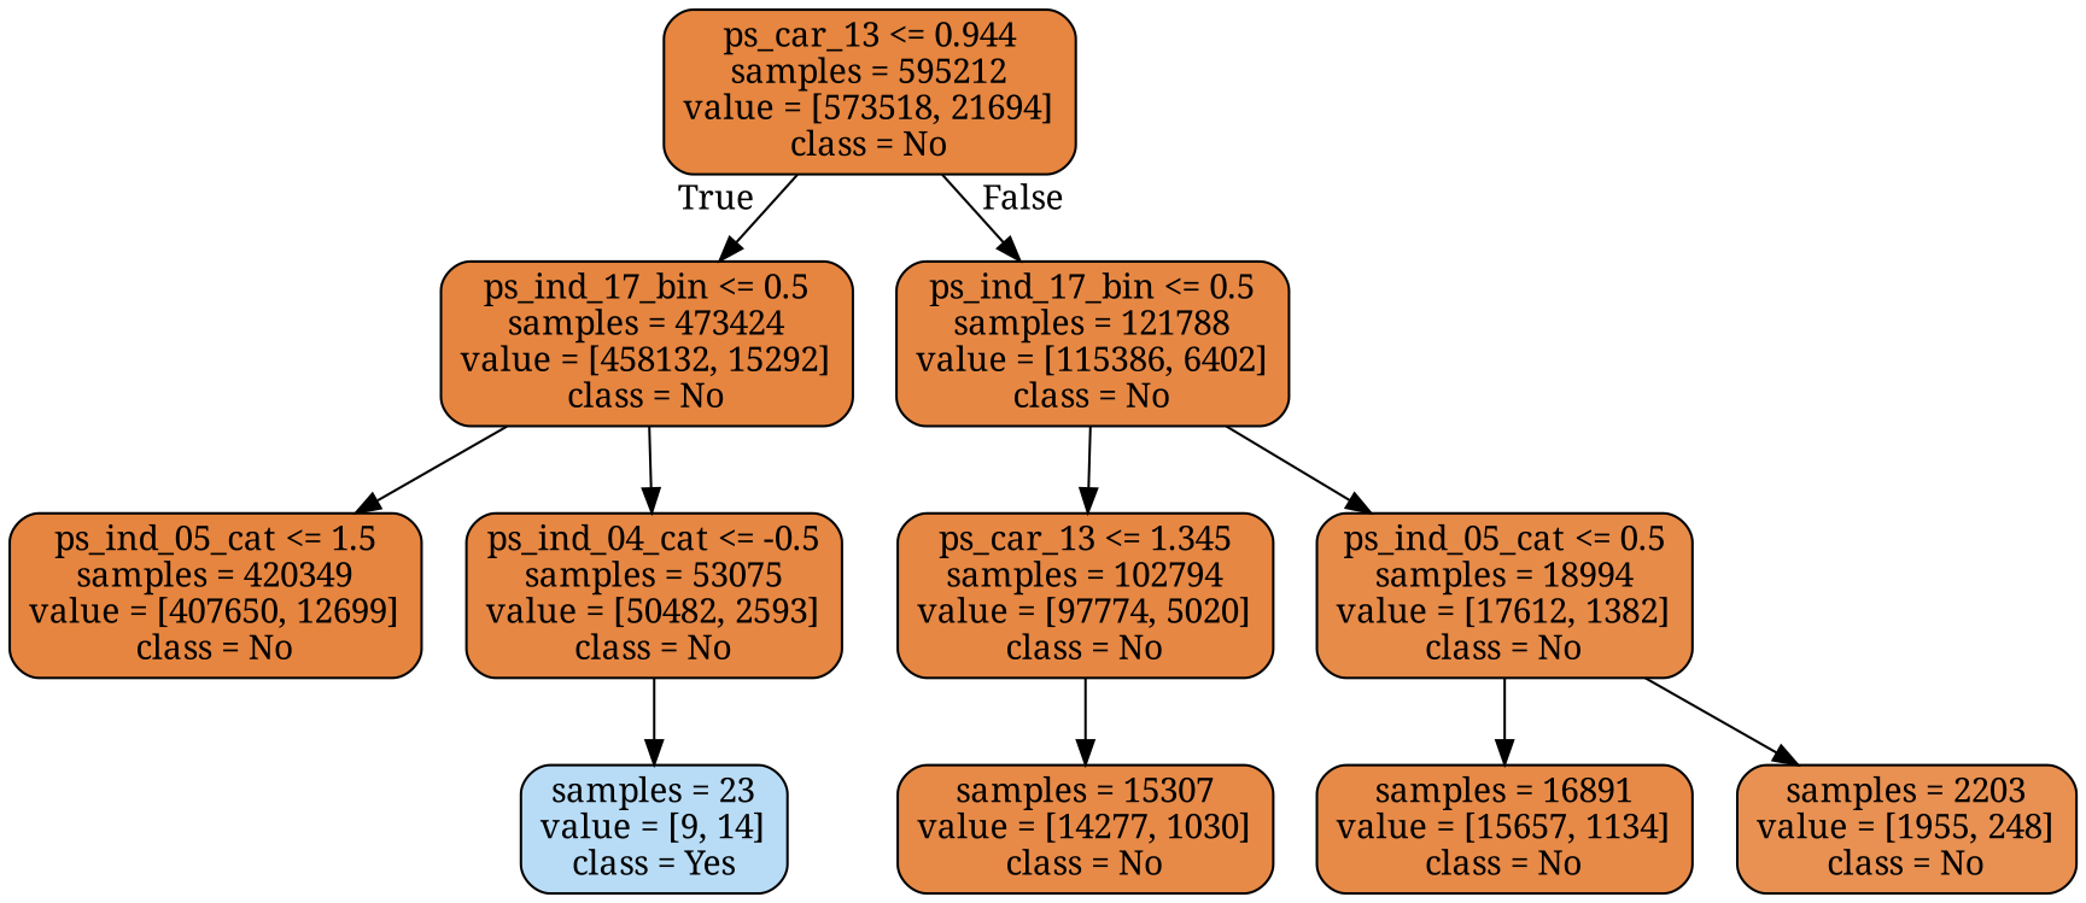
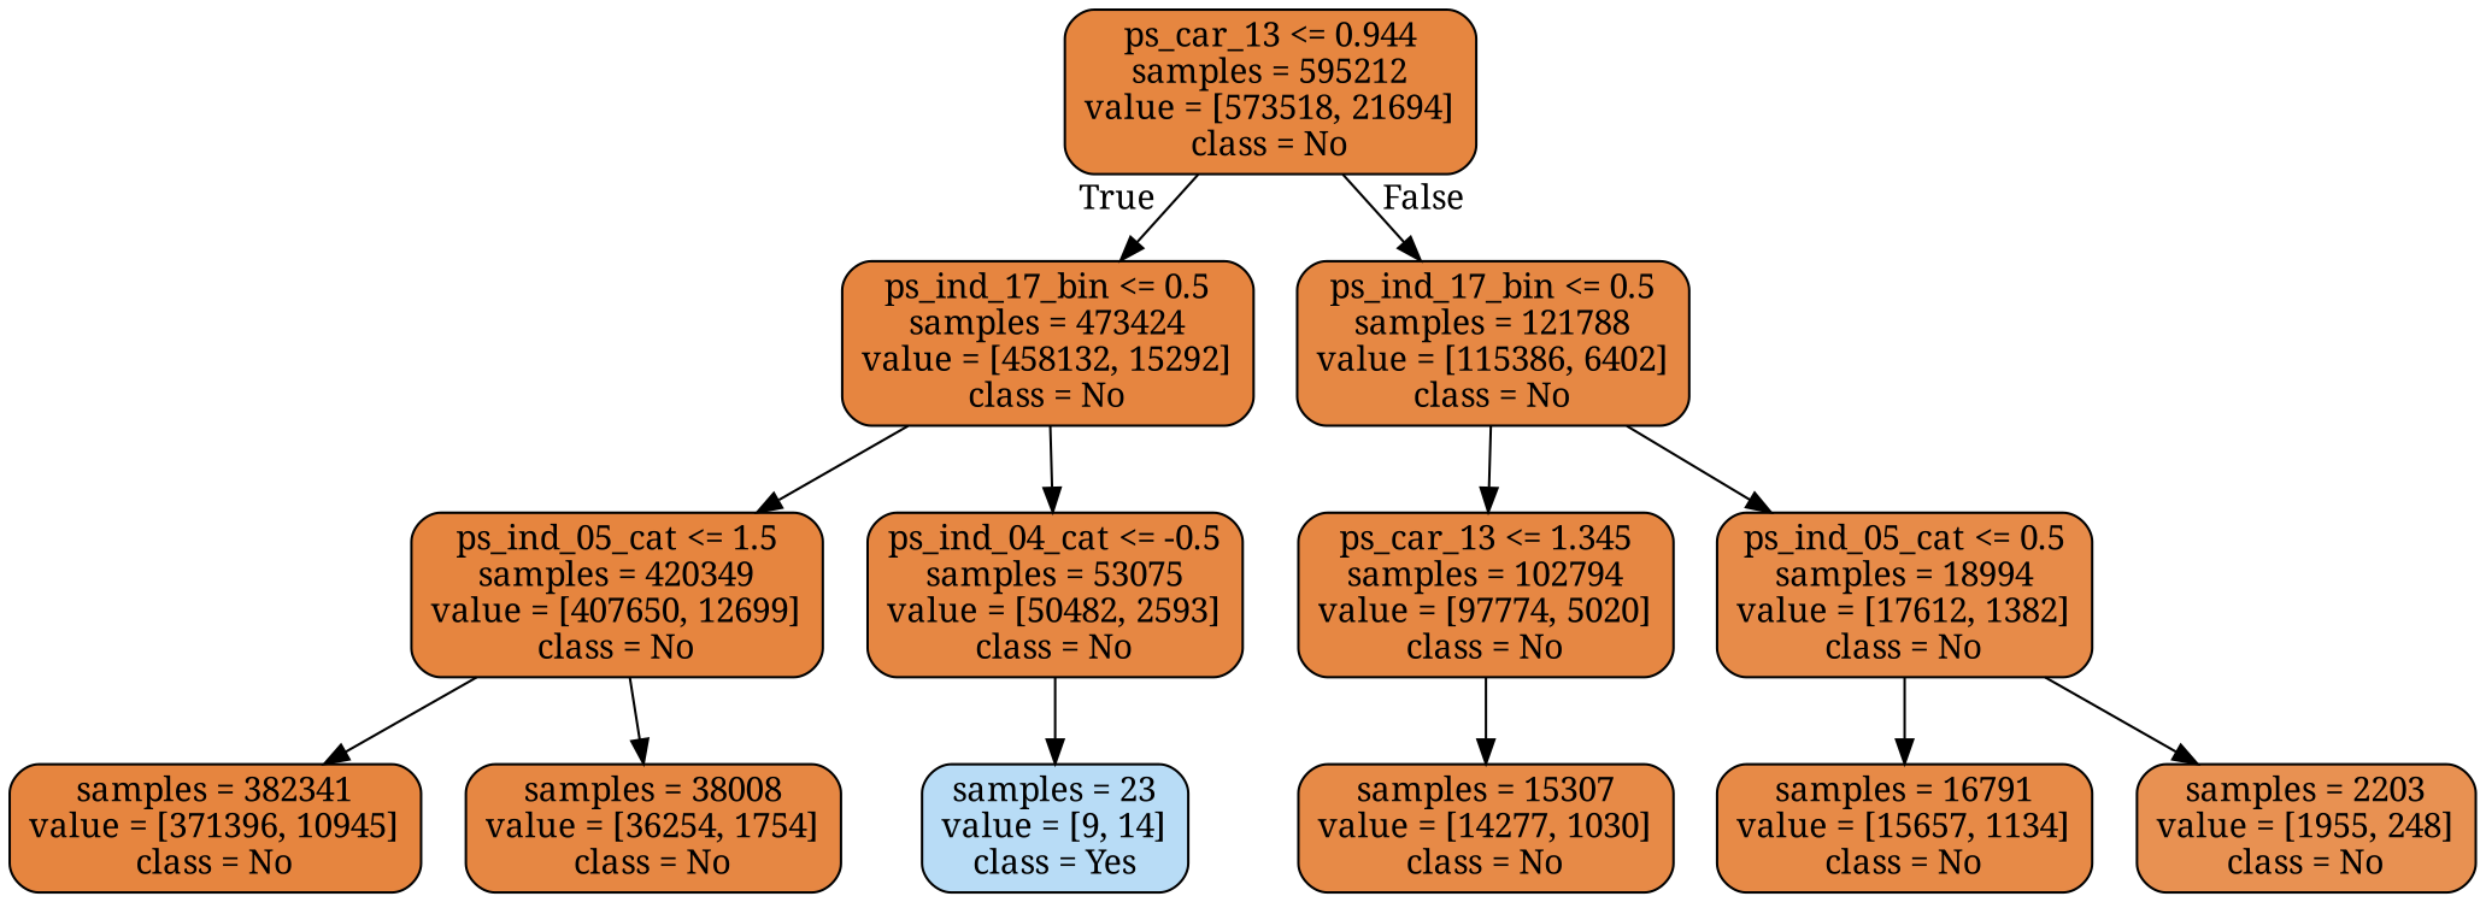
  digraph {
    fontname="Noto Serif"
    node [color=black fillcolor="#e68743" fontname="Noto Serif" shape=box style="filled, rounded"]
    edge [fontname="Noto Serif"]
    n1 [fillcolor="#e68640" label="ps_car_13 <= 0.944\nsamples = 595212\nvalue = [573518, 21694]\nclass = No"]
    n2 [fillcolor="#e68540" label="ps_ind_17_bin <= 0.5\nsamples = 473424\nvalue = [458132, 15292]\nclass = No"]
    n3 [fillcolor="#e68844" label="ps_ind_17_bin <= 0.5\nsamples = 121788\nvalue = [115386, 6402]\nclass = No"]
    n4 [fillcolor="#e6853f" label="ps_ind_05_cat <= 1.5\nsamples = 420349\nvalue = [407650, 12699]\nclass = No"]
    n5 [label="ps_ind_04_cat <= -0.5\nsamples = 53075\nvalue = [50482, 2593]\nclass = No"]
    n6 [label="ps_car_13 <= 1.345\nsamples = 102794\nvalue = [97774, 5020]\nclass = No"]
    n7 [fillcolor="#e78b49" label="ps_ind_05_cat <= 0.5\nsamples = 18994\nvalue = [17612, 1382]\nclass = No"]
+   n8 [fillcolor="#e6853f" label="samples = 382341\nvalue = [371396, 10945]\nclass = No"]
+   n9 [label="samples = 38008\nvalue = [36254, 1754]\nclass = No"]
    n10 [fillcolor="#b8dcf6" label="samples = 23\nvalue = [9, 14]\nclass = Yes"]
    n11 [fillcolor="#e78a47" label="samples = 15307\nvalue = [14277, 1030]\nclass = No"]
-   n12 [fillcolor="#e78a47" label="samples = 16891\nvalue = [15657, 1134]\nclass = No"]
+   n12 [fillcolor="#e78a47" label="samples = 16791\nvalue = [15657, 1134]\nclass = No"]
    n13 [fillcolor="#e89152" label="samples = 2203\nvalue = [1955, 248]\nclass = No"]
    n1 -> n2 [headlabel=True labelangle=45 labeldistance=2.5]
    n1 -> n3 [headlabel=False labelangle=-45 labeldistance=2.5]
    n2 -> n4
    n2 -> n5
    n3 -> n6
    n3 -> n7
+   n4 -> n8
+   n4 -> n9
    n5 -> n10
    n6 -> n11
    n7 -> n12
    n7 -> n13
  }
